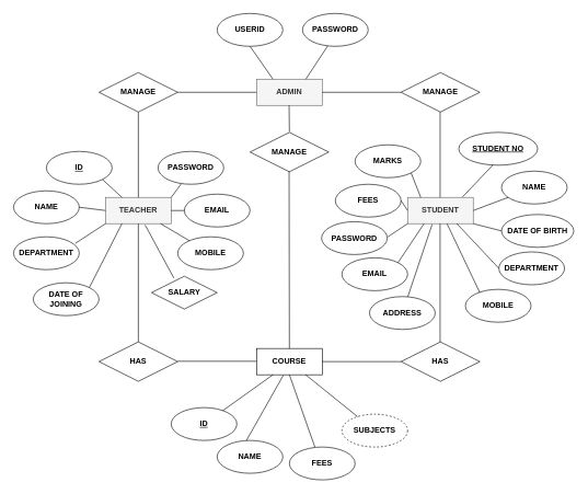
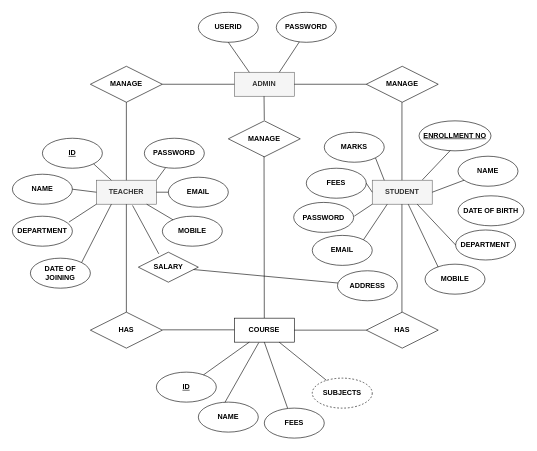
  <mxCell id="0" />
  <mxCell id="1" parent="0" />
  <mxCell id="2" value="&lt;b&gt;ADMIN&lt;/b&gt;" style="whiteSpace=wrap;html=1;align=center;fillColor=#f5f5f5;strokeColor=#666666;fontColor=#333333;" vertex="1" parent="1"><mxGeometry x="390" y="120" width="100" height="40" as="geometry" /></mxCell>
  <mxCell id="3" value="&lt;b&gt;USERID&lt;/b&gt;" style="ellipse;whiteSpace=wrap;html=1;align=center;" vertex="1" parent="1"><mxGeometry x="330" y="20" width="100" height="50" as="geometry" /></mxCell>
  <mxCell id="4" value="&lt;b&gt;PASSWORD&lt;/b&gt;" style="ellipse;whiteSpace=wrap;html=1;align=center;" vertex="1" parent="1"><mxGeometry x="460" y="20" width="100" height="50" as="geometry" /></mxCell>
  <mxCell id="5" value="" style="endArrow=none;html=1;rounded=0;exitX=0.384;exitY=0.988;exitDx=0;exitDy=0;exitPerimeter=0;entryX=0.75;entryY=0;entryDx=0;entryDy=0;" edge="1" parent="1" source="4" target="2"><mxGeometry relative="1" as="geometry"><mxPoint x="620" y="130" as="sourcePoint" /><mxPoint x="640" y="200" as="targetPoint" /></mxGeometry></mxCell>
  <mxCell id="6" value="" style="endArrow=none;html=1;rounded=0;exitX=0.5;exitY=1;exitDx=0;exitDy=0;entryX=0.25;entryY=0;entryDx=0;entryDy=0;" edge="1" parent="1" target="2"><mxGeometry relative="1" as="geometry"><mxPoint x="380" y="70" as="sourcePoint" /><mxPoint x="465" y="129" as="targetPoint" /></mxGeometry></mxCell>
  <mxCell id="7" value="&lt;b&gt;MANAGE&lt;/b&gt;" style="shape=rhombus;perimeter=rhombusPerimeter;whiteSpace=wrap;html=1;align=center;" vertex="1" parent="1"><mxGeometry x="150" y="110" width="120" height="60" as="geometry" /></mxCell>
  <mxCell id="8" value="&lt;b&gt;MANAGE&lt;/b&gt;" style="shape=rhombus;perimeter=rhombusPerimeter;whiteSpace=wrap;html=1;align=center;" vertex="1" parent="1"><mxGeometry x="610" y="110" width="120" height="60" as="geometry" /></mxCell>
  <mxCell id="9" value="" style="line;strokeWidth=1;rotatable=0;dashed=0;labelPosition=right;align=left;verticalAlign=middle;spacingTop=0;spacingLeft=6;points=[];portConstraint=eastwest;" vertex="1" parent="1"><mxGeometry x="270" y="135" width="120" height="10" as="geometry" /></mxCell>
  <mxCell id="10" value="" style="line;strokeWidth=1;rotatable=0;dashed=0;labelPosition=right;align=left;verticalAlign=middle;spacingTop=0;spacingLeft=6;points=[];portConstraint=eastwest;" vertex="1" parent="1"><mxGeometry x="490" y="135" width="120" height="10" as="geometry" /></mxCell>
  <mxCell id="11" value="&lt;b&gt;TEACHER&lt;/b&gt;" style="whiteSpace=wrap;html=1;align=center;fillColor=#f5f5f5;fontColor=#333333;strokeColor=#666666;" vertex="1" parent="1"><mxGeometry x="160" y="300" width="100" height="40" as="geometry" /></mxCell>
  <mxCell id="12" value="&lt;b&gt;STUDENT&lt;/b&gt;" style="whiteSpace=wrap;html=1;align=center;fillColor=#f5f5f5;fontColor=#333333;strokeColor=#666666;" vertex="1" parent="1"><mxGeometry x="620" y="300" width="100" height="40" as="geometry" /></mxCell>
  <mxCell id="13" value="" style="endArrow=none;html=1;rounded=0;exitX=0.5;exitY=1;exitDx=0;exitDy=0;entryX=0.5;entryY=0;entryDx=0;entryDy=0;" edge="1" parent="1" source="7" target="11"><mxGeometry relative="1" as="geometry"><mxPoint x="360" y="230" as="sourcePoint" /><mxPoint x="440" y="320" as="targetPoint" /></mxGeometry></mxCell>
  <mxCell id="14" value="" style="endArrow=none;html=1;rounded=0;exitX=0.5;exitY=1;exitDx=0;exitDy=0;entryX=0.5;entryY=0;entryDx=0;entryDy=0;" edge="1" parent="1"><mxGeometry relative="1" as="geometry"><mxPoint x="669.5" y="170" as="sourcePoint" /><mxPoint x="669.5" y="300" as="targetPoint" /></mxGeometry></mxCell>
  <mxCell id="15" value="&lt;b&gt;ID&lt;/b&gt;" style="ellipse;whiteSpace=wrap;html=1;align=center;fontStyle=4;" vertex="1" parent="1"><mxGeometry x="70" y="230" width="100" height="50" as="geometry" /></mxCell>
  <mxCell id="16" value="&lt;b&gt;NAME&lt;/b&gt;" style="ellipse;whiteSpace=wrap;html=1;align=center;" vertex="1" parent="1"><mxGeometry y="290" width="100" height="50" as="geometry" x="20" /></mxCell>
  <mxCell id="17" value="&lt;b&gt;DEPARTMENT&lt;/b&gt;" style="ellipse;whiteSpace=wrap;html=1;align=center;" vertex="1" parent="1"><mxGeometry y="360" width="100" height="50" as="geometry" x="20" /></mxCell>
  <mxCell id="18" value="&lt;b&gt;DATE OF JOINING&lt;/b&gt;" style="ellipse;whiteSpace=wrap;html=1;align=center;" vertex="1" parent="1"><mxGeometry x="50" y="430" width="100" height="50" as="geometry" /></mxCell>
  <mxCell id="19" value="&lt;b&gt;SALARY&lt;/b&gt;" style="rhombus;whiteSpace=wrap;html=1;align=center;" vertex="1" parent="1"><mxGeometry x="230" y="420" width="100" height="50" as="geometry" /></mxCell>
  <mxCell id="20" value="&lt;b&gt;MOBILE&lt;/b&gt;" style="ellipse;whiteSpace=wrap;html=1;align=center;" vertex="1" parent="1"><mxGeometry x="270" y="360" width="100" height="50" as="geometry" /></mxCell>
  <mxCell id="21" value="&lt;b&gt;EMAIL&lt;/b&gt;" style="ellipse;whiteSpace=wrap;html=1;align=center;" vertex="1" parent="1"><mxGeometry x="280" y="295" width="100" height="50" as="geometry" /></mxCell>
  <mxCell id="22" value="" style="endArrow=none;html=1;rounded=0;exitX=1;exitY=1;exitDx=0;exitDy=0;entryX=0.25;entryY=0;entryDx=0;entryDy=0;" edge="1" parent="1" source="15" target="11"><mxGeometry relative="1" as="geometry"><mxPoint x="160" y="260" as="sourcePoint" /><mxPoint x="195" y="310" as="targetPoint" /></mxGeometry></mxCell>
  <mxCell id="23" value="" style="endArrow=none;html=1;rounded=0;exitX=1;exitY=0.5;exitDx=0;exitDy=0;entryX=0;entryY=0.5;entryDx=0;entryDy=0;" edge="1" parent="1" source="16" target="11"><mxGeometry relative="1" as="geometry"><mxPoint x="172.5" y="380" as="sourcePoint" /><mxPoint x="207.5" y="430" as="targetPoint" /></mxGeometry></mxCell>
  <mxCell id="24" value="" style="endArrow=none;html=1;rounded=0;exitX=0.942;exitY=0.196;exitDx=0;exitDy=0;entryX=0;entryY=1;entryDx=0;entryDy=0;exitPerimeter=0;" edge="1" parent="1" source="17" target="11"><mxGeometry relative="1" as="geometry"><mxPoint x="126" y="357" as="sourcePoint" /><mxPoint x="170" y="363" as="targetPoint" /></mxGeometry></mxCell>
  <mxCell id="25" value="" style="endArrow=none;html=1;rounded=0;exitX=1;exitY=0;exitDx=0;exitDy=0;entryX=0.25;entryY=1;entryDx=0;entryDy=0;" edge="1" parent="1" source="18" target="11"><mxGeometry relative="1" as="geometry"><mxPoint x="140" y="422" as="sourcePoint" /><mxPoint x="180" y="350" as="targetPoint" /></mxGeometry></mxCell>
  <mxCell id="26" value="" style="endArrow=none;html=1;rounded=0;exitX=0.603;exitY=1.05;exitDx=0;exitDy=0;entryX=0.341;entryY=0.057;entryDx=0;entryDy=0;exitPerimeter=0;entryPerimeter=0;" edge="1" parent="1" source="11" target="19"><mxGeometry relative="1" as="geometry"><mxPoint x="146" y="344" as="sourcePoint" /><mxPoint x="190" y="350" as="targetPoint" /></mxGeometry></mxCell>
  <mxCell id="27" value="" style="endArrow=none;html=1;rounded=0;" edge="1" parent="1" source="11" target="20"><mxGeometry relative="1" as="geometry"><mxPoint x="156" y="354" as="sourcePoint" /><mxPoint x="200" y="360" as="targetPoint" /></mxGeometry></mxCell>
  <mxCell id="28" value="" style="endArrow=none;html=1;rounded=0;entryX=0;entryY=0.5;entryDx=0;entryDy=0;exitX=1;exitY=0.5;exitDx=0;exitDy=0;" edge="1" parent="1" source="11" target="21"><mxGeometry relative="1" as="geometry"><mxPoint x="300" y="270" as="sourcePoint" /><mxPoint x="210" y="370" as="targetPoint" /></mxGeometry></mxCell>
- <mxCell id="29" value="&lt;b&gt;STUDENT NO&lt;/b&gt;" style="ellipse;whiteSpace=wrap;html=1;align=center;fontStyle=4;" vertex="1" parent="1"><mxGeometry x="698" y="201" width="120" height="50" as="geometry" /></mxCell>
+ <mxCell id="29" value="&lt;b&gt;ENROLLMENT NO&lt;/b&gt;" style="ellipse;whiteSpace=wrap;html=1;align=center;fontStyle=4;" vertex="1" parent="1"><mxGeometry x="698" y="201" width="120" height="50" as="geometry" /></mxCell>
  <mxCell id="30" value="&lt;b&gt;NAME&lt;/b&gt;" style="ellipse;whiteSpace=wrap;html=1;align=center;" vertex="1" parent="1"><mxGeometry x="763" y="260" width="100" height="50" as="geometry" /></mxCell>
  <mxCell id="31" value="&lt;b&gt;DATE OF BIRTH&lt;/b&gt;" style="ellipse;whiteSpace=wrap;html=1;align=center;" vertex="1" parent="1"><mxGeometry x="763" y="326" width="110" height="50" as="geometry" /></mxCell>
  <mxCell id="32" value="&lt;b&gt;DEPARTMENT&lt;/b&gt;" style="ellipse;whiteSpace=wrap;html=1;align=center;" vertex="1" parent="1"><mxGeometry x="759" y="383" width="100" height="50" as="geometry" /></mxCell>
  <mxCell id="33" value="&lt;b&gt;MOBILE&lt;/b&gt;" style="ellipse;whiteSpace=wrap;html=1;align=center;" vertex="1" parent="1"><mxGeometry x="708" y="440" width="100" height="50" as="geometry" /></mxCell>
  <mxCell id="34" value="&lt;b&gt;ADDRESS&lt;/b&gt;" style="ellipse;whiteSpace=wrap;html=1;align=center;" vertex="1" parent="1"><mxGeometry x="562" y="451" width="100" height="50" as="geometry" /></mxCell>
  <mxCell id="35" value="&lt;b&gt;EMAIL&lt;/b&gt;" style="ellipse;whiteSpace=wrap;html=1;align=center;" vertex="1" parent="1"><mxGeometry x="520" y="392" width="100" height="50" as="geometry" /></mxCell>
  <mxCell id="36" value="&lt;b&gt;FEES&lt;/b&gt;" style="ellipse;whiteSpace=wrap;html=1;align=center;" vertex="1" parent="1"><mxGeometry x="510" y="280" width="100" height="50" as="geometry" /></mxCell>
  <mxCell id="37" value="&lt;b&gt;MARKS&lt;/b&gt;" style="ellipse;whiteSpace=wrap;html=1;align=center;" vertex="1" parent="1"><mxGeometry x="540" y="220" width="100" height="50" as="geometry" /></mxCell>
- <mxCell id="38" value="" style="endArrow=none;html=1;rounded=0;entryX=0.373;entryY=1.029;entryDx=0;entryDy=0;entryPerimeter=0;" edge="1" parent="1" source="34" target="12"><mxGeometry relative="1" as="geometry"><mxPoint x="777" y="480" as="sourcePoint" /><mxPoint x="670" y="340" as="targetPoint" /></mxGeometry></mxCell>
+ <mxCell id="38" value="" style="endArrow=none;html=1;rounded=0;" edge="1" parent="1" source="34" target="19"><mxGeometry relative="1" as="geometry"><mxPoint x="777" y="480" as="sourcePoint" /><mxPoint x="670" y="340" as="targetPoint" /></mxGeometry></mxCell>
  <mxCell id="39" value="" style="endArrow=none;html=1;rounded=0;exitX=0.22;exitY=0.1;exitDx=0;exitDy=0;exitPerimeter=0;" edge="1" parent="1" source="33"><mxGeometry relative="1" as="geometry"><mxPoint x="664" y="465" as="sourcePoint" /><mxPoint x="680" y="340" as="targetPoint" /></mxGeometry></mxCell>
  <mxCell id="40" value="" style="endArrow=none;html=1;rounded=0;entryX=0.75;entryY=1;entryDx=0;entryDy=0;exitX=0;exitY=0.5;exitDx=0;exitDy=0;" edge="1" parent="1" source="32" target="12"><mxGeometry relative="1" as="geometry"><mxPoint x="674" y="475" as="sourcePoint" /><mxPoint x="690" y="360" as="targetPoint" /></mxGeometry></mxCell>
  <mxCell id="41" value="" style="endArrow=none;html=1;rounded=0;exitX=1;exitY=0;exitDx=0;exitDy=0;entryX=0.25;entryY=1;entryDx=0;entryDy=0;" edge="1" parent="1" source="35" target="12"><mxGeometry relative="1" as="geometry"><mxPoint x="684" y="485" as="sourcePoint" /><mxPoint x="700" y="370" as="targetPoint" /></mxGeometry></mxCell>
  <mxCell id="42" value="" style="endArrow=none;html=1;rounded=0;entryX=0;entryY=0.5;entryDx=0;entryDy=0;exitX=1;exitY=0.5;exitDx=0;exitDy=0;" edge="1" parent="1" source="36" target="12"><mxGeometry relative="1" as="geometry"><mxPoint x="694" y="495" as="sourcePoint" /><mxPoint x="710" y="380" as="targetPoint" /></mxGeometry></mxCell>
  <mxCell id="43" value="" style="endArrow=none;html=1;rounded=0;exitX=1;exitY=1;exitDx=0;exitDy=0;" edge="1" parent="1" source="37"><mxGeometry relative="1" as="geometry"><mxPoint x="560" y="275" as="sourcePoint" /><mxPoint x="640" y="300" as="targetPoint" /></mxGeometry></mxCell>
  <mxCell id="44" value="" style="endArrow=none;html=1;rounded=0;entryX=0.433;entryY=0.992;entryDx=0;entryDy=0;entryPerimeter=0;exitX=0.836;exitY=-0.015;exitDx=0;exitDy=0;exitPerimeter=0;" edge="1" parent="1" source="12" target="29"><mxGeometry relative="1" as="geometry"><mxPoint x="710" y="290" as="sourcePoint" /><mxPoint x="730" y="400" as="targetPoint" /></mxGeometry></mxCell>
  <mxCell id="45" value="" style="endArrow=none;html=1;rounded=0;exitX=1;exitY=0.5;exitDx=0;exitDy=0;" edge="1" parent="1" source="12" target="30"><mxGeometry relative="1" as="geometry"><mxPoint x="724" y="525" as="sourcePoint" /><mxPoint x="760" y="300" as="targetPoint" /></mxGeometry></mxCell>
- <mxCell id="46" value="" style="endArrow=none;html=1;rounded=0;entryX=1;entryY=1;entryDx=0;entryDy=0;exitX=0;exitY=0.5;exitDx=0;exitDy=0;" edge="1" parent="1" source="31" target="12"><mxGeometry relative="1" as="geometry"><mxPoint x="734" y="535" as="sourcePoint" /><mxPoint x="750" y="420" as="targetPoint" /></mxGeometry></mxCell>
  <mxCell id="47" value="&lt;b&gt;MANAGE&lt;/b&gt;" style="shape=rhombus;perimeter=rhombusPerimeter;whiteSpace=wrap;html=1;align=center;" vertex="1" parent="1"><mxGeometry x="380" y="201" width="120" height="60" as="geometry" /></mxCell>
  <mxCell id="48" value="" style="endArrow=none;html=1;rounded=0;exitX=0.5;exitY=1;exitDx=0;exitDy=0;" edge="1" parent="1"><mxGeometry relative="1" as="geometry"><mxPoint x="439.55" y="160" as="sourcePoint" /><mxPoint x="440" y="200" as="targetPoint" /></mxGeometry></mxCell>
  <mxCell id="49" value="" style="endArrow=none;html=1;rounded=0;exitX=0.5;exitY=1;exitDx=0;exitDy=0;entryX=0.5;entryY=0;entryDx=0;entryDy=0;" edge="1" parent="1" target="50"><mxGeometry relative="1" as="geometry"><mxPoint x="439.55" y="260" as="sourcePoint" /><mxPoint x="440" y="470" as="targetPoint" /></mxGeometry></mxCell>
  <mxCell id="50" value="&lt;b&gt;COURSE&lt;/b&gt;" style="whiteSpace=wrap;html=1;align=center;" vertex="1" parent="1"><mxGeometry x="390" y="530" width="100" height="40" as="geometry" /></mxCell>
  <mxCell id="51" value="&lt;b&gt;ID&lt;/b&gt;" style="ellipse;whiteSpace=wrap;html=1;align=center;fontStyle=4;" vertex="1" parent="1"><mxGeometry x="260" y="620" width="100" height="50" as="geometry" /></mxCell>
  <mxCell id="52" value="&lt;b&gt;NAME&lt;/b&gt;" style="ellipse;whiteSpace=wrap;html=1;align=center;" vertex="1" parent="1"><mxGeometry x="330" y="670" width="100" height="50" as="geometry" /></mxCell>
  <mxCell id="53" value="&lt;b&gt;SUBJECTS&lt;/b&gt;" style="ellipse;whiteSpace=wrap;html=1;align=center;dashed=1;" vertex="1" parent="1"><mxGeometry x="520" y="630" width="100" height="50" as="geometry" /></mxCell>
  <mxCell id="54" value="" style="endArrow=none;html=1;rounded=0;entryX=0.25;entryY=1;entryDx=0;entryDy=0;" edge="1" parent="1" source="51" target="50"><mxGeometry relative="1" as="geometry"><mxPoint x="280" y="572" as="sourcePoint" /><mxPoint x="299" y="505" as="targetPoint" /></mxGeometry></mxCell>
  <mxCell id="55" value="" style="endArrow=none;html=1;rounded=0;entryX=0.408;entryY=1.018;entryDx=0;entryDy=0;entryPerimeter=0;exitX=0.445;exitY=0.004;exitDx=0;exitDy=0;exitPerimeter=0;" edge="1" parent="1" source="52" target="50"><mxGeometry relative="1" as="geometry"><mxPoint x="430" y="610" as="sourcePoint" /><mxPoint x="425" y="580" as="targetPoint" /></mxGeometry></mxCell>
  <mxCell id="56" value="" style="endArrow=none;html=1;rounded=0;" edge="1" parent="1" source="53" target="50"><mxGeometry relative="1" as="geometry"><mxPoint x="530" y="610" as="sourcePoint" /><mxPoint x="435" y="590" as="targetPoint" /></mxGeometry></mxCell>
  <mxCell id="57" value="" style="endArrow=none;html=1;rounded=0;entryX=0.5;entryY=1;entryDx=0;entryDy=0;exitX=0.39;exitY=0.011;exitDx=0;exitDy=0;exitPerimeter=0;" edge="1" parent="1" source="58" target="50"><mxGeometry relative="1" as="geometry"><mxPoint x="387" y="644" as="sourcePoint" /><mxPoint x="445" y="600" as="targetPoint" /></mxGeometry></mxCell>
  <mxCell id="58" value="&lt;b&gt;FEES&lt;/b&gt;" style="ellipse;whiteSpace=wrap;html=1;align=center;" vertex="1" parent="1"><mxGeometry x="440" y="680" width="100" height="50" as="geometry" /></mxCell>
  <mxCell id="59" value="&lt;b&gt;HAS&lt;/b&gt;" style="shape=rhombus;perimeter=rhombusPerimeter;whiteSpace=wrap;html=1;align=center;" vertex="1" parent="1"><mxGeometry x="610" y="520" width="120" height="60" as="geometry" /></mxCell>
  <mxCell id="60" value="" style="endArrow=none;html=1;rounded=0;entryX=0;entryY=0.5;entryDx=0;entryDy=0;" edge="1" parent="1" target="59"><mxGeometry relative="1" as="geometry"><mxPoint x="490" y="550" as="sourcePoint" /><mxPoint x="593" y="550" as="targetPoint" /></mxGeometry></mxCell>
  <mxCell id="61" value="&lt;b&gt;HAS&lt;/b&gt;" style="shape=rhombus;perimeter=rhombusPerimeter;whiteSpace=wrap;html=1;align=center;" vertex="1" parent="1"><mxGeometry x="150" y="520" width="120" height="60" as="geometry" /></mxCell>
  <mxCell id="62" value="" style="endArrow=none;html=1;rounded=0;exitX=0.5;exitY=1;exitDx=0;exitDy=0;entryX=0.5;entryY=0;entryDx=0;entryDy=0;" edge="1" parent="1"><mxGeometry relative="1" as="geometry"><mxPoint x="210" y="340" as="sourcePoint" /><mxPoint x="210" y="520" as="targetPoint" /></mxGeometry></mxCell>
  <mxCell id="63" value="" style="endArrow=none;html=1;rounded=0;entryX=0;entryY=0.5;entryDx=0;entryDy=0;" edge="1" parent="1"><mxGeometry relative="1" as="geometry"><mxPoint x="270" y="549.47" as="sourcePoint" /><mxPoint x="390" y="549.47" as="targetPoint" /></mxGeometry></mxCell>
  <mxCell id="64" value="" style="endArrow=none;html=1;rounded=0;exitX=0.5;exitY=1;exitDx=0;exitDy=0;entryX=0.5;entryY=0;entryDx=0;entryDy=0;" edge="1" parent="1"><mxGeometry relative="1" as="geometry"><mxPoint x="669.47" y="340" as="sourcePoint" /><mxPoint x="669.47" y="520" as="targetPoint" /></mxGeometry></mxCell>
  <mxCell id="65" value="&lt;b&gt;PASSWORD&lt;/b&gt;" style="ellipse;whiteSpace=wrap;html=1;align=center;" vertex="1" parent="1"><mxGeometry x="240" y="230" width="100" height="50" as="geometry" /></mxCell>
  <mxCell id="66" value="" style="endArrow=none;html=1;rounded=0;exitX=1;exitY=0;exitDx=0;exitDy=0;entryX=0.35;entryY=0.994;entryDx=0;entryDy=0;entryPerimeter=0;" edge="1" parent="1" source="11" target="65"><mxGeometry relative="1" as="geometry"><mxPoint x="124" y="380" as="sourcePoint" /><mxPoint x="170" y="350" as="targetPoint" /></mxGeometry></mxCell>
  <mxCell id="67" value="&lt;b&gt;PASSWORD&lt;/b&gt;" style="ellipse;whiteSpace=wrap;html=1;align=center;" vertex="1" parent="1"><mxGeometry x="489" y="337" width="100" height="50" as="geometry" /></mxCell>
  <mxCell id="68" value="" style="endArrow=none;html=1;rounded=0;" edge="1" parent="1"><mxGeometry relative="1" as="geometry"><mxPoint x="590" y="360" as="sourcePoint" /><mxPoint x="620" y="340" as="targetPoint" /></mxGeometry></mxCell>
